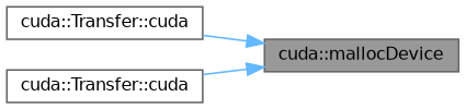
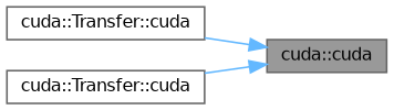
  digraph {
    rankdir=RL
    node [color=grey40 fillcolor=white fontname=Helvetica fontsize=10 shape=box style=filled]
    edge [color=steelblue1 dir=back fontname=Helvetica fontsize=10 labelfontname=Helvetica labelfontsize=10 style=solid]
-   n1 [color=gray40 fillcolor=grey60 fontcolor=black height=0.2 label="cuda::mallocDevice" width=0.4]
+   n1 [color=gray40 fillcolor=grey60 fontcolor=black height=0.2 label="cuda::cuda" width=0.4]
    n2 [height=0.2 label="cuda::Transfer::cuda" width=0.4]
    n3 [height=0.2 label="cuda::Transfer::cuda" width=0.4]
    n1 -> n2
    n1 -> n3
  }
